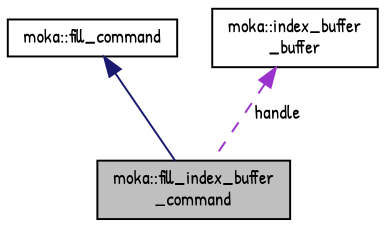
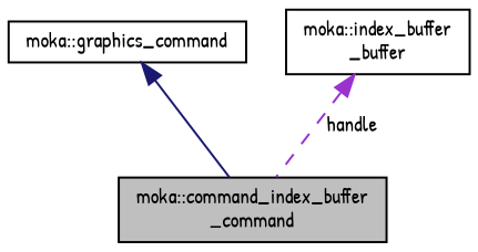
  digraph {
    fontname="Patrick Hand"
    node [color=black fillcolor=white fontname="Patrick Hand" fontsize=10 shape=record style=filled]
    edge [dir=back fontname="Patrick Hand" fontsize=10 labelfontname=Helvetica labelfontsize=10]
-   n1 [fillcolor=grey75 fontcolor=black height=0.2 label="moka::fill_index_buffer\l_command" width=0.4]
-   n2 [height=0.2 label="moka::fill_command" width=0.4]
+   n1 [fillcolor=grey75 fontcolor=black height=0.2 label="moka::command_index_buffer\l_command" width=0.4]
+   n2 [height=0.2 label="moka::graphics_command" width=0.4]
    n3 [height=0.2 label="moka::index_buffer\l_buffer" width=0.4]
    n2 -> n1 [color=midnightblue style=solid]
    n3 -> n1 [color=darkorchid3 label=" handle" style=dashed]
  }
